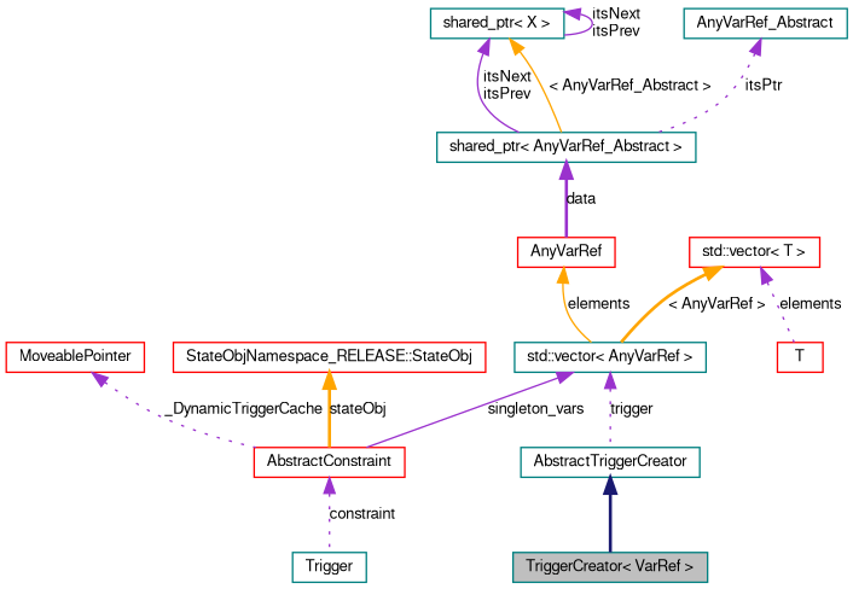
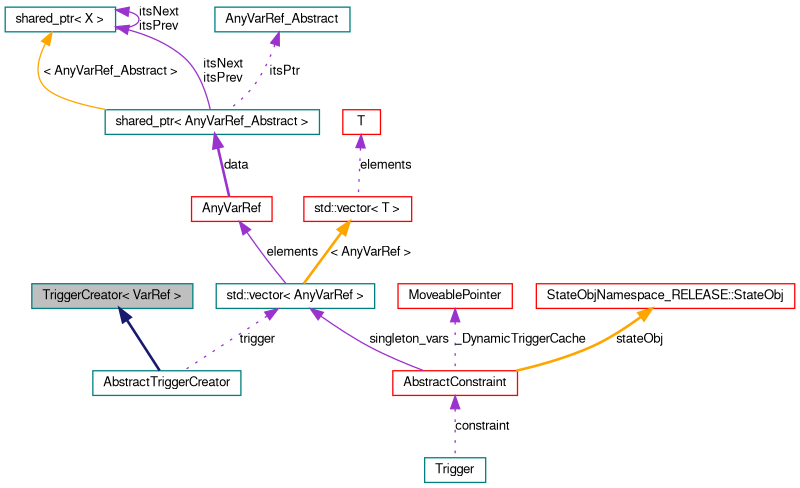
  digraph {
    node [color=teal fillcolor=white fontname=FreeSans fontsize=10 shape=record style=filled]
    edge [color=darkorchid3 dir=back fontname=FreeSans fontsize=10 labelfontname=FreeSans labelfontsize=10 style=dotted]
    n1 [fillcolor=grey75 fontcolor=black height=0.2 label="TriggerCreator\< VarRef \>" width=0.4]
    n2 [height=0.2 label=AbstractTriggerCreator width=0.4]
    n3 [height=0.2 label=Trigger width=0.4]
    n4 [color=red height=0.2 label=AbstractConstraint width=0.4]
    n5 [height=0.2 label="std::vector\< AnyVarRef \>" width=0.4]
    n6 [color=red height=0.2 label=AnyVarRef width=0.4]
    n7 [height=0.2 label="shared_ptr\< AnyVarRef_Abstract \>" width=0.4]
    n8 [height=0.2 label="shared_ptr\< X \>" width=0.4]
    n9 [height=0.2 label=AnyVarRef_Abstract width=0.4]
    n10 [color=red height=0.2 label="std::vector\< T \>" width=0.4]
    n11 [color=red height=0.2 label=T width=0.4]
    n12 [color=red height=0.2 label=MoveablePointer width=0.4]
    n13 [color=red height=0.2 label="StateObjNamespace_RELEASE::StateObj" width=0.4]
-   n2 -> n1 [color=midnightblue style=bold]
+   n1 -> n2 [color=midnightblue style=bold]
    n4 -> n3 [label=constraint]
    n5 -> n2 [label=trigger]
    n5 -> n4 [label=singleton_vars style=solid]
-   n6 -> n5 [color=orange label=elements style=solid]
+   n6 -> n5 [label=elements style=solid]
    n7 -> n6 [label=data style=bold]
    n8 -> n7 [label="itsNext\nitsPrev" style=solid]
    n8 -> n7 [color=orange label="\< AnyVarRef_Abstract \>" style=solid]
    n8 -> n8 [label="itsNext\nitsPrev" style=solid]
    n9 -> n7 [label=itsPtr]
    n10 -> n5 [color=orange label="\< AnyVarRef \>" style=bold]
-   n10 -> n11 [label=elements]
+   n11 -> n10 [label=elements]
    n12 -> n4 [label=_DynamicTriggerCache]
    n13 -> n4 [color=orange label=stateObj style=bold]
  }
